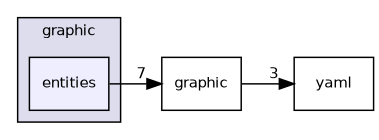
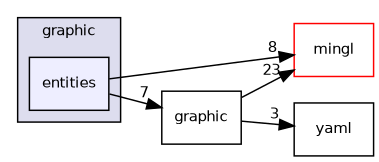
  digraph {
    compound=true
    rankdir=LR
    node [fontname=Helvetica fontsize=10 shape=box]
    edge [labeldistance=1.5 labelfontname=Helvetica labelfontsize=10]
    n1 [fillcolor="#eeeeff" label=entities pencolor=black style=filled]
+   n2 [color=red fillcolor=white label=mingl style=filled]
    n3 [label=graphic]
    n4 [label=yaml]
    subgraph cluster_1 {
      bgcolor="#ddddee"
      fontname=Helvetica
      fontsize=10
      label=graphic
      pencolor=black
      n1
    }
+   n1 -> n2 [headlabel=8]
    n1 -> n3 [headlabel=7]
+   n3 -> n2 [headlabel=23]
    n3 -> n4 [headlabel=3]
  }
